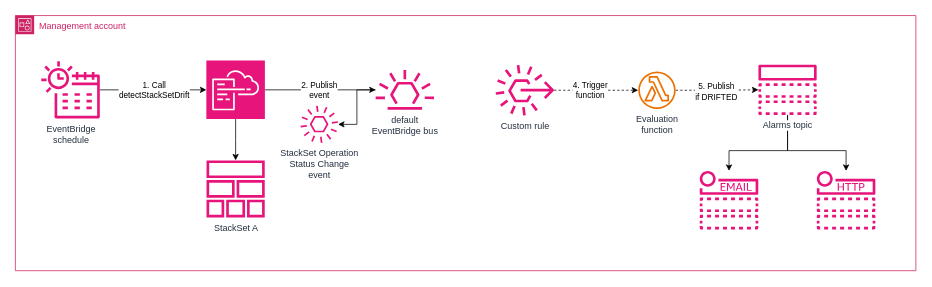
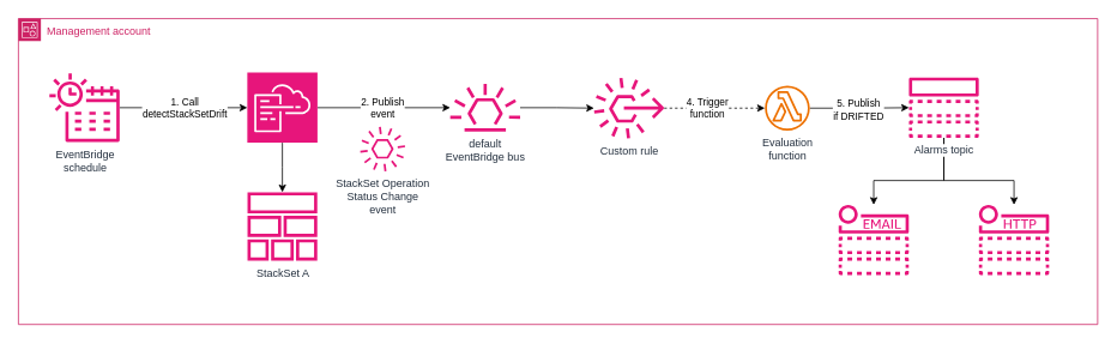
  <mxCell id="0" />
  <mxCell id="1" parent="0" />
  <mxCell id="2" value="Management account" style="points=[[0,0],[0.25,0],[0.5,0],[0.75,0],[1,0],[1,0.25],[1,0.5],[1,0.75],[1,1],[0.75,1],[0.5,1],[0.25,1],[0,1],[0,0.75],[0,0.5],[0,0.25]];outlineConnect=0;gradientColor=none;html=1;whiteSpace=wrap;fontSize=12;fontStyle=0;container=1;pointerEvents=0;collapsible=0;recursiveResize=0;shape=mxgraph.aws4.group;grIcon=mxgraph.aws4.group_account;strokeColor=#CD2264;fillColor=none;verticalAlign=top;align=left;spacingLeft=30;fontColor=#CD2264;dashed=0;" vertex="1" parent="1"><mxGeometry x="20" y="20" width="1200" height="340" as="geometry" /></mxCell>
  <mxCell id="3" style="edgeStyle=orthogonalEdgeStyle;rounded=0;orthogonalLoop=1;jettySize=auto;html=1;exitX=0.5;exitY=1;exitDx=0;exitDy=0;exitPerimeter=0;" edge="1" parent="2" source="6" target="24"><mxGeometry relative="1" as="geometry" /></mxCell>
  <mxCell id="4" style="edgeStyle=orthogonalEdgeStyle;rounded=0;orthogonalLoop=1;jettySize=auto;html=1;" edge="1" parent="2" source="6" target="9"><mxGeometry relative="1" as="geometry" /></mxCell>
  <mxCell id="5" value="2. Publish&lt;div&gt;event&lt;/div&gt;" style="edgeLabel;html=1;align=center;verticalAlign=middle;resizable=0;points=[];" vertex="1" connectable="0" parent="4"><mxGeometry x="-0.171" relative="1" as="geometry"><mxPoint x="11" as="offset" /></mxGeometry></mxCell>
  <mxCell id="6" value="" style="sketch=0;points=[[0,0,0],[0.25,0,0],[0.5,0,0],[0.75,0,0],[1,0,0],[0,1,0],[0.25,1,0],[0.5,1,0],[0.75,1,0],[1,1,0],[0,0.25,0],[0,0.5,0],[0,0.75,0],[1,0.25,0],[1,0.5,0],[1,0.75,0]];points=[[0,0,0],[0.25,0,0],[0.5,0,0],[0.75,0,0],[1,0,0],[0,1,0],[0.25,1,0],[0.5,1,0],[0.75,1,0],[1,1,0],[0,0.25,0],[0,0.5,0],[0,0.75,0],[1,0.25,0],[1,0.5,0],[1,0.75,0]];outlineConnect=0;fontColor=#232F3E;fillColor=#E7157B;strokeColor=#ffffff;dashed=0;verticalLabelPosition=bottom;verticalAlign=top;align=center;html=1;fontSize=12;fontStyle=0;aspect=fixed;shape=mxgraph.aws4.resourceIcon;resIcon=mxgraph.aws4.cloudformation;" vertex="1" parent="2"><mxGeometry x="254.5" y="60" width="78" height="78" as="geometry" /></mxCell>
  <mxCell id="7" value="StackSet Operation&lt;div&gt;Status Change&lt;div&gt;event&lt;/div&gt;&lt;/div&gt;" style="sketch=0;outlineConnect=0;fontColor=#232F3E;gradientColor=none;fillColor=#E7157B;strokeColor=none;dashed=0;verticalLabelPosition=bottom;verticalAlign=top;align=center;html=1;fontSize=12;fontStyle=0;aspect=fixed;pointerEvents=1;shape=mxgraph.aws4.event;" vertex="1" parent="2"><mxGeometry x="380" y="120" width="50" height="50" as="geometry" /></mxCell>
- <mxCell id="8" value="" style="edgeStyle=orthogonalEdgeStyle;rounded=0;orthogonalLoop=1;jettySize=auto;html=1;" edge="1" parent="2" source="9" target="7"><mxGeometry relative="1" as="geometry" /></mxCell>
+ <mxCell id="8" value="" style="edgeStyle=orthogonalEdgeStyle;rounded=0;orthogonalLoop=1;jettySize=auto;html=1;" edge="1" parent="2" source="9" target="15"><mxGeometry relative="1" as="geometry" /></mxCell>
  <mxCell id="9" value="default&lt;div&gt;EventBridge bus&lt;/div&gt;" style="sketch=0;outlineConnect=0;fontColor=#232F3E;gradientColor=none;fillColor=#E7157B;strokeColor=none;dashed=0;verticalLabelPosition=bottom;verticalAlign=top;align=center;html=1;fontSize=12;fontStyle=0;aspect=fixed;pointerEvents=1;shape=mxgraph.aws4.eventbridge_default_event_bus_resource;" vertex="1" parent="2"><mxGeometry x="480" y="72.5" width="78" height="53" as="geometry" /></mxCell>
  <mxCell id="10" style="edgeStyle=orthogonalEdgeStyle;rounded=0;orthogonalLoop=1;jettySize=auto;html=1;" edge="1" parent="2" source="12" target="6"><mxGeometry relative="1" as="geometry" /></mxCell>
  <mxCell id="11" value="1. Call&lt;div&gt;detectStackSetDrift&lt;/div&gt;" style="edgeLabel;html=1;align=center;verticalAlign=middle;resizable=0;points=[];" vertex="1" connectable="0" parent="10"><mxGeometry x="0.197" y="-2" relative="1" as="geometry"><mxPoint x="-13" y="-2" as="offset" /></mxGeometry></mxCell>
  <mxCell id="12" value="EventBridge&lt;div&gt;schedule&lt;/div&gt;" style="sketch=0;outlineConnect=0;fontColor=#232F3E;gradientColor=none;fillColor=#E7157B;strokeColor=none;dashed=0;verticalLabelPosition=bottom;verticalAlign=top;align=center;html=1;fontSize=12;fontStyle=0;aspect=fixed;pointerEvents=1;shape=mxgraph.aws4.eventbridge_scheduler;" vertex="1" parent="2"><mxGeometry x="34.5" y="60" width="78" height="78" as="geometry" /></mxCell>
  <mxCell id="13" style="edgeStyle=orthogonalEdgeStyle;rounded=0;orthogonalLoop=1;jettySize=auto;html=1;dashed=1;" edge="1" parent="2" source="15" target="23"><mxGeometry relative="1" as="geometry" /></mxCell>
  <mxCell id="14" value="4. Trigger&lt;div&gt;function&lt;/div&gt;" style="edgeLabel;html=1;align=center;verticalAlign=middle;resizable=0;points=[];" vertex="1" connectable="0" parent="13"><mxGeometry x="-0.153" y="3" relative="1" as="geometry"><mxPoint y="3" as="offset" /></mxGeometry></mxCell>
  <mxCell id="15" value="Custom rule" style="sketch=0;outlineConnect=0;fontColor=#232F3E;gradientColor=none;fillColor=#E7157B;strokeColor=none;dashed=0;verticalLabelPosition=bottom;verticalAlign=top;align=center;html=1;fontSize=12;fontStyle=0;aspect=fixed;pointerEvents=1;shape=mxgraph.aws4.rule_3;" vertex="1" parent="2"><mxGeometry x="640" y="65.5" width="78" height="68" as="geometry" /></mxCell>
  <mxCell id="16" style="edgeStyle=orthogonalEdgeStyle;rounded=0;orthogonalLoop=1;jettySize=auto;html=1;" edge="1" parent="2" source="18" target="19"><mxGeometry relative="1" as="geometry"><Array as="points"><mxPoint x="1029" y="180" /><mxPoint x="1107" y="180" /></Array></mxGeometry></mxCell>
  <mxCell id="17" style="edgeStyle=orthogonalEdgeStyle;rounded=0;orthogonalLoop=1;jettySize=auto;html=1;" edge="1" parent="2" source="18" target="20"><mxGeometry relative="1" as="geometry"><Array as="points"><mxPoint x="1029" y="180" /><mxPoint x="951" y="180" /></Array></mxGeometry></mxCell>
  <mxCell id="18" value="&lt;span style=&quot;background-color: light-dark(#ffffff, var(--ge-dark-color, #121212));&quot;&gt;Alarms topic&lt;/span&gt;" style="sketch=0;outlineConnect=0;fontColor=#232F3E;gradientColor=none;fillColor=#E7157B;strokeColor=none;dashed=0;verticalLabelPosition=bottom;verticalAlign=top;align=center;html=1;fontSize=12;fontStyle=0;aspect=fixed;pointerEvents=1;shape=mxgraph.aws4.topic;" vertex="1" parent="2"><mxGeometry x="990" y="65.5" width="78" height="67" as="geometry" /></mxCell>
  <mxCell id="19" value="" style="sketch=0;outlineConnect=0;fontColor=#232F3E;gradientColor=none;fillColor=#E7157B;strokeColor=none;dashed=0;verticalLabelPosition=bottom;verticalAlign=top;align=center;html=1;fontSize=12;fontStyle=0;aspect=fixed;pointerEvents=1;shape=mxgraph.aws4.http_notification;" vertex="1" parent="2"><mxGeometry x="1068" y="207" width="78" height="78" as="geometry" /></mxCell>
  <mxCell id="20" value="" style="sketch=0;outlineConnect=0;fontColor=#232F3E;gradientColor=none;fillColor=#E7157B;strokeColor=none;dashed=0;verticalLabelPosition=bottom;verticalAlign=top;align=center;html=1;fontSize=12;fontStyle=0;aspect=fixed;pointerEvents=1;shape=mxgraph.aws4.email_notification;" vertex="1" parent="2"><mxGeometry x="912" y="207" width="78" height="78" as="geometry" /></mxCell>
- <mxCell id="21" style="edgeStyle=orthogonalEdgeStyle;rounded=0;orthogonalLoop=1;jettySize=auto;html=1;dashed=1;" edge="1" parent="2" source="23" target="18"><mxGeometry relative="1" as="geometry" /></mxCell>
+ <mxCell id="21" style="edgeStyle=orthogonalEdgeStyle;rounded=0;orthogonalLoop=1;jettySize=auto;html=1;" edge="1" parent="2" source="23" target="18"><mxGeometry relative="1" as="geometry" /></mxCell>
  <mxCell id="22" value="5. Publish&lt;div&gt;if DRIFTED&lt;/div&gt;" style="edgeLabel;html=1;align=center;verticalAlign=middle;resizable=0;points=[];" vertex="1" connectable="0" parent="21"><mxGeometry x="0.085" y="-2" relative="1" as="geometry"><mxPoint x="-6" as="offset" /></mxGeometry></mxCell>
  <mxCell id="23" value="Evaluation&lt;div&gt;function&lt;/div&gt;" style="sketch=0;outlineConnect=0;fontColor=#232F3E;gradientColor=none;fillColor=#ED7100;strokeColor=none;dashed=0;verticalLabelPosition=bottom;verticalAlign=top;align=center;html=1;fontSize=12;fontStyle=0;aspect=fixed;pointerEvents=1;shape=mxgraph.aws4.lambda_function;" vertex="1" parent="2"><mxGeometry x="830" y="74.5" width="50" height="50" as="geometry" /></mxCell>
  <mxCell id="24" value="StackSet A" style="sketch=0;outlineConnect=0;fontColor=#232F3E;gradientColor=none;fillColor=#E7157B;strokeColor=none;dashed=0;verticalLabelPosition=bottom;verticalAlign=top;align=center;html=1;fontSize=12;fontStyle=0;aspect=fixed;pointerEvents=1;shape=mxgraph.aws4.stack;" vertex="1" parent="2"><mxGeometry x="254.5" y="193" width="78" height="76" as="geometry" /></mxCell>
